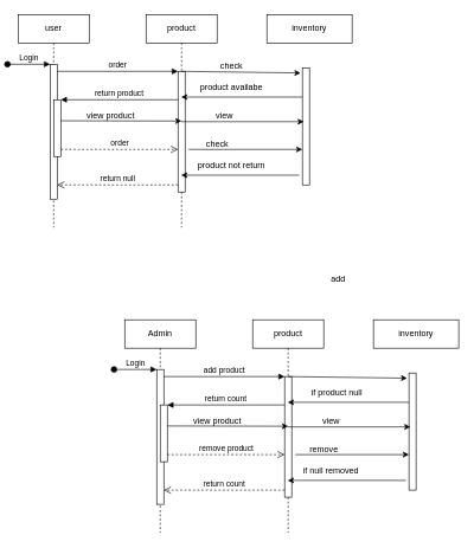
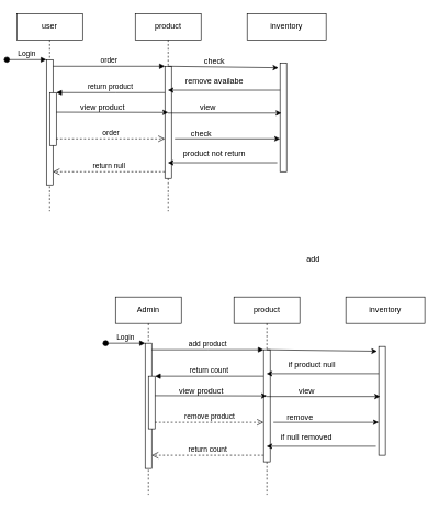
  <mxCell id="0" />
  <mxCell id="1" parent="0" />
  <mxCell id="2" value="user" style="shape=umlLifeline;perimeter=lifelinePerimeter;whiteSpace=wrap;html=1;container=0;dropTarget=0;collapsible=0;recursiveResize=0;outlineConnect=0;portConstraint=eastwest;newEdgeStyle={&quot;edgeStyle&quot;:&quot;elbowEdgeStyle&quot;,&quot;elbow&quot;:&quot;vertical&quot;,&quot;curved&quot;:0,&quot;rounded&quot;:0};" parent="1" vertex="1"><mxGeometry x="20" y="20" width="100" height="300" as="geometry" /></mxCell>
  <mxCell id="3" value="" style="html=1;points=[];perimeter=orthogonalPerimeter;outlineConnect=0;targetShapes=umlLifeline;portConstraint=eastwest;newEdgeStyle={&quot;edgeStyle&quot;:&quot;elbowEdgeStyle&quot;,&quot;elbow&quot;:&quot;vertical&quot;,&quot;curved&quot;:0,&quot;rounded&quot;:0};" parent="2" vertex="1"><mxGeometry x="45" y="70" width="10" height="190" as="geometry" /></mxCell>
  <mxCell id="4" value="Login" style="html=1;verticalAlign=bottom;startArrow=oval;endArrow=block;startSize=8;edgeStyle=elbowEdgeStyle;elbow=vertical;curved=0;rounded=0;" parent="2" target="3" edge="1"><mxGeometry relative="1" as="geometry"><mxPoint x="-15" y="70" as="sourcePoint" /></mxGeometry></mxCell>
  <mxCell id="5" value="" style="html=1;points=[];perimeter=orthogonalPerimeter;outlineConnect=0;targetShapes=umlLifeline;portConstraint=eastwest;newEdgeStyle={&quot;edgeStyle&quot;:&quot;elbowEdgeStyle&quot;,&quot;elbow&quot;:&quot;vertical&quot;,&quot;curved&quot;:0,&quot;rounded&quot;:0};" parent="2" vertex="1"><mxGeometry x="50" y="120" width="10" height="80" as="geometry" /></mxCell>
  <mxCell id="6" value="product" style="shape=umlLifeline;perimeter=lifelinePerimeter;whiteSpace=wrap;html=1;container=0;dropTarget=0;collapsible=0;recursiveResize=0;outlineConnect=0;portConstraint=eastwest;newEdgeStyle={&quot;edgeStyle&quot;:&quot;elbowEdgeStyle&quot;,&quot;elbow&quot;:&quot;vertical&quot;,&quot;curved&quot;:0,&quot;rounded&quot;:0};" parent="1" vertex="1"><mxGeometry x="200" y="20" width="100" height="300" as="geometry" /></mxCell>
  <mxCell id="7" value="" style="html=1;points=[];perimeter=orthogonalPerimeter;outlineConnect=0;targetShapes=umlLifeline;portConstraint=eastwest;newEdgeStyle={&quot;edgeStyle&quot;:&quot;elbowEdgeStyle&quot;,&quot;elbow&quot;:&quot;vertical&quot;,&quot;curved&quot;:0,&quot;rounded&quot;:0};" parent="6" vertex="1"><mxGeometry x="45" y="80" width="10" height="170" as="geometry" /></mxCell>
  <mxCell id="8" value="order" style="html=1;verticalAlign=bottom;endArrow=block;edgeStyle=elbowEdgeStyle;elbow=vertical;curved=0;rounded=0;" parent="1" source="3" target="7" edge="1"><mxGeometry relative="1" as="geometry"><mxPoint x="175" y="110" as="sourcePoint" /><Array as="points"><mxPoint x="160" y="100" /></Array></mxGeometry></mxCell>
  <mxCell id="9" value="return null" style="html=1;verticalAlign=bottom;endArrow=open;dashed=1;endSize=8;edgeStyle=elbowEdgeStyle;elbow=horizontal;curved=0;rounded=0;" parent="1" source="7" target="3" edge="1"><mxGeometry relative="1" as="geometry"><mxPoint x="175" y="185" as="targetPoint" /><Array as="points"><mxPoint x="170" y="260" /></Array></mxGeometry></mxCell>
  <mxCell id="10" value="return product" style="html=1;verticalAlign=bottom;endArrow=block;edgeStyle=elbowEdgeStyle;elbow=vertical;curved=0;rounded=0;" parent="1" source="7" target="5" edge="1"><mxGeometry relative="1" as="geometry"><mxPoint x="155" y="140" as="sourcePoint" /><Array as="points"><mxPoint x="170" y="140" /></Array></mxGeometry></mxCell>
  <mxCell id="11" value="order" style="html=1;verticalAlign=bottom;endArrow=open;dashed=1;endSize=8;edgeStyle=elbowEdgeStyle;elbow=vertical;curved=0;rounded=0;" parent="1" source="5" target="7" edge="1"><mxGeometry relative="1" as="geometry"><mxPoint x="155" y="215" as="targetPoint" /><Array as="points"><mxPoint x="160" y="210" /></Array></mxGeometry></mxCell>
  <mxCell id="12" value="inventory" style="rounded=0;whiteSpace=wrap;html=1;" vertex="1" parent="1"><mxGeometry x="370" y="20" width="120" height="40" as="geometry" /></mxCell>
  <mxCell id="13" value="" style="rounded=0;whiteSpace=wrap;html=1;" vertex="1" parent="1"><mxGeometry x="420" y="95" width="10" height="165" as="geometry" /></mxCell>
  <mxCell id="14" value="" style="endArrow=classic;html=1;rounded=0;entryX=-0.257;entryY=0.044;entryDx=0;entryDy=0;entryPerimeter=0;" edge="1" parent="1" target="13"><mxGeometry width="50" height="50" relative="1" as="geometry"><mxPoint x="249.786" y="100" as="sourcePoint" /><mxPoint x="410" y="100" as="targetPoint" /></mxGeometry></mxCell>
  <mxCell id="15" value="check" style="text;html=1;align=center;verticalAlign=middle;resizable=0;points=[];autosize=1;strokeColor=none;fillColor=none;" vertex="1" parent="1"><mxGeometry x="295" y="78" width="50" height="30" as="geometry" /></mxCell>
  <mxCell id="16" value="" style="endArrow=classic;html=1;rounded=0;exitX=0;exitY=0.25;exitDx=0;exitDy=0;" edge="1" parent="1" source="13" target="6"><mxGeometry width="50" height="50" relative="1" as="geometry"><mxPoint x="320" y="200" as="sourcePoint" /><mxPoint x="370" y="150" as="targetPoint" /></mxGeometry></mxCell>
- <mxCell id="17" value="product availabe" style="text;html=1;align=center;verticalAlign=middle;resizable=0;points=[];autosize=1;strokeColor=none;fillColor=none;" vertex="1" parent="1"><mxGeometry x="265" y="108" width="110" height="30" as="geometry" /></mxCell>
+ <mxCell id="17" value="remove availabe" style="text;html=1;align=center;verticalAlign=middle;resizable=0;points=[];autosize=1;strokeColor=none;fillColor=none;" vertex="1" parent="1"><mxGeometry x="265" y="108" width="110" height="30" as="geometry" /></mxCell>
  <mxCell id="18" value="" style="endArrow=classic;html=1;rounded=0;" edge="1" parent="1"><mxGeometry width="50" height="50" relative="1" as="geometry"><mxPoint x="260" y="210" as="sourcePoint" /><mxPoint x="420" y="210" as="targetPoint" /></mxGeometry></mxCell>
  <mxCell id="19" value="check" style="text;html=1;align=center;verticalAlign=middle;resizable=0;points=[];autosize=1;strokeColor=none;fillColor=none;" vertex="1" parent="1"><mxGeometry x="275" y="188" width="50" height="30" as="geometry" /></mxCell>
  <mxCell id="20" value="" style="endArrow=classic;html=1;rounded=0;exitX=-0.429;exitY=0.917;exitDx=0;exitDy=0;exitPerimeter=0;" edge="1" parent="1" source="13" target="6"><mxGeometry width="50" height="50" relative="1" as="geometry"><mxPoint x="320" y="200" as="sourcePoint" /><mxPoint x="370" y="150" as="targetPoint" /></mxGeometry></mxCell>
  <mxCell id="21" value="product not return" style="text;html=1;align=center;verticalAlign=middle;resizable=0;points=[];autosize=1;strokeColor=none;fillColor=none;" vertex="1" parent="1"><mxGeometry x="255" y="218" width="130" height="30" as="geometry" /></mxCell>
  <mxCell id="22" value="" style="endArrow=classic;html=1;rounded=0;" edge="1" parent="1"><mxGeometry width="50" height="50" relative="1" as="geometry"><mxPoint x="80" y="169.64" as="sourcePoint" /><mxPoint x="250" y="170" as="targetPoint" /></mxGeometry></mxCell>
  <mxCell id="23" value="" style="endArrow=classic;html=1;rounded=0;entryX=0.2;entryY=0.46;entryDx=0;entryDy=0;entryPerimeter=0;" edge="1" parent="1" source="6" target="13"><mxGeometry width="50" height="50" relative="1" as="geometry"><mxPoint x="320" y="220" as="sourcePoint" /><mxPoint x="370" y="170" as="targetPoint" /></mxGeometry></mxCell>
  <mxCell id="24" value="view product" style="text;html=1;align=center;verticalAlign=middle;resizable=0;points=[];autosize=1;strokeColor=none;fillColor=none;" vertex="1" parent="1"><mxGeometry x="105" y="148" width="90" height="30" as="geometry" /></mxCell>
  <mxCell id="25" value="view" style="text;html=1;align=center;verticalAlign=middle;resizable=0;points=[];autosize=1;strokeColor=none;fillColor=none;" vertex="1" parent="1"><mxGeometry x="285" y="148" width="50" height="30" as="geometry" /></mxCell>
  <mxCell id="26" value="Admin" style="shape=umlLifeline;perimeter=lifelinePerimeter;whiteSpace=wrap;html=1;container=0;dropTarget=0;collapsible=0;recursiveResize=0;outlineConnect=0;portConstraint=eastwest;newEdgeStyle={&quot;edgeStyle&quot;:&quot;elbowEdgeStyle&quot;,&quot;elbow&quot;:&quot;vertical&quot;,&quot;curved&quot;:0,&quot;rounded&quot;:0};" vertex="1" parent="1"><mxGeometry x="170" y="450" width="100" height="300" as="geometry" /></mxCell>
  <mxCell id="27" value="" style="html=1;points=[];perimeter=orthogonalPerimeter;outlineConnect=0;targetShapes=umlLifeline;portConstraint=eastwest;newEdgeStyle={&quot;edgeStyle&quot;:&quot;elbowEdgeStyle&quot;,&quot;elbow&quot;:&quot;vertical&quot;,&quot;curved&quot;:0,&quot;rounded&quot;:0};" vertex="1" parent="26"><mxGeometry x="45" y="70" width="10" height="190" as="geometry" /></mxCell>
  <mxCell id="28" value="Login" style="html=1;verticalAlign=bottom;startArrow=oval;endArrow=block;startSize=8;edgeStyle=elbowEdgeStyle;elbow=vertical;curved=0;rounded=0;" edge="1" parent="26" target="27"><mxGeometry relative="1" as="geometry"><mxPoint x="-15" y="70" as="sourcePoint" /></mxGeometry></mxCell>
  <mxCell id="29" value="" style="html=1;points=[];perimeter=orthogonalPerimeter;outlineConnect=0;targetShapes=umlLifeline;portConstraint=eastwest;newEdgeStyle={&quot;edgeStyle&quot;:&quot;elbowEdgeStyle&quot;,&quot;elbow&quot;:&quot;vertical&quot;,&quot;curved&quot;:0,&quot;rounded&quot;:0};" vertex="1" parent="26"><mxGeometry x="50" y="120" width="10" height="80" as="geometry" /></mxCell>
  <mxCell id="30" value="product" style="shape=umlLifeline;perimeter=lifelinePerimeter;whiteSpace=wrap;html=1;container=0;dropTarget=0;collapsible=0;recursiveResize=0;outlineConnect=0;portConstraint=eastwest;newEdgeStyle={&quot;edgeStyle&quot;:&quot;elbowEdgeStyle&quot;,&quot;elbow&quot;:&quot;vertical&quot;,&quot;curved&quot;:0,&quot;rounded&quot;:0};" vertex="1" parent="1"><mxGeometry x="350" y="450" width="100" height="300" as="geometry" /></mxCell>
  <mxCell id="31" value="" style="html=1;points=[];perimeter=orthogonalPerimeter;outlineConnect=0;targetShapes=umlLifeline;portConstraint=eastwest;newEdgeStyle={&quot;edgeStyle&quot;:&quot;elbowEdgeStyle&quot;,&quot;elbow&quot;:&quot;vertical&quot;,&quot;curved&quot;:0,&quot;rounded&quot;:0};" vertex="1" parent="30"><mxGeometry x="45" y="80" width="10" height="170" as="geometry" /></mxCell>
  <mxCell id="32" value="add product" style="html=1;verticalAlign=bottom;endArrow=block;edgeStyle=elbowEdgeStyle;elbow=vertical;curved=0;rounded=0;" edge="1" parent="1" source="27" target="31"><mxGeometry relative="1" as="geometry"><mxPoint x="325" y="540" as="sourcePoint" /><Array as="points"><mxPoint x="310" y="530" /></Array></mxGeometry></mxCell>
  <mxCell id="33" value="return count" style="html=1;verticalAlign=bottom;endArrow=open;dashed=1;endSize=8;edgeStyle=elbowEdgeStyle;elbow=horizontal;curved=0;rounded=0;" edge="1" parent="1" source="31" target="27"><mxGeometry relative="1" as="geometry"><mxPoint x="325" y="615" as="targetPoint" /><Array as="points"><mxPoint x="320" y="690" /></Array></mxGeometry></mxCell>
  <mxCell id="34" value="return count" style="html=1;verticalAlign=bottom;endArrow=block;edgeStyle=elbowEdgeStyle;elbow=vertical;curved=0;rounded=0;" edge="1" parent="1" source="31" target="29"><mxGeometry relative="1" as="geometry"><mxPoint x="305" y="570" as="sourcePoint" /><Array as="points"><mxPoint x="320" y="570" /></Array></mxGeometry></mxCell>
  <mxCell id="35" value="remove product" style="html=1;verticalAlign=bottom;endArrow=open;dashed=1;endSize=8;edgeStyle=elbowEdgeStyle;elbow=vertical;curved=0;rounded=0;" edge="1" parent="1" source="29" target="31"><mxGeometry relative="1" as="geometry"><mxPoint x="305" y="645" as="targetPoint" /><Array as="points"><mxPoint x="310" y="640" /></Array></mxGeometry></mxCell>
  <mxCell id="36" value="inventory" style="rounded=0;whiteSpace=wrap;html=1;" vertex="1" parent="1"><mxGeometry x="520" y="450" width="120" height="40" as="geometry" /></mxCell>
  <mxCell id="37" value="" style="rounded=0;whiteSpace=wrap;html=1;" vertex="1" parent="1"><mxGeometry x="570" y="525" width="10" height="165" as="geometry" /></mxCell>
  <mxCell id="38" value="" style="endArrow=classic;html=1;rounded=0;entryX=-0.257;entryY=0.044;entryDx=0;entryDy=0;entryPerimeter=0;" edge="1" parent="1" target="37"><mxGeometry width="50" height="50" relative="1" as="geometry"><mxPoint x="399.786" y="530" as="sourcePoint" /><mxPoint x="560" y="530" as="targetPoint" /></mxGeometry></mxCell>
  <mxCell id="39" value="add" style="text;html=1;align=center;verticalAlign=middle;resizable=0;points=[];autosize=1;strokeColor=none;fillColor=none;" vertex="1" parent="1"><mxGeometry x="450" y="378" width="40" height="30" as="geometry" /></mxCell>
  <mxCell id="40" value="" style="endArrow=classic;html=1;rounded=0;exitX=0;exitY=0.25;exitDx=0;exitDy=0;" edge="1" parent="1" source="37" target="30"><mxGeometry width="50" height="50" relative="1" as="geometry"><mxPoint x="470" y="630" as="sourcePoint" /><mxPoint x="520" y="580" as="targetPoint" /></mxGeometry></mxCell>
  <mxCell id="41" value="if product null&amp;nbsp;" style="text;html=1;align=center;verticalAlign=middle;resizable=0;points=[];autosize=1;strokeColor=none;fillColor=none;" vertex="1" parent="1"><mxGeometry x="415" y="538" width="110" height="30" as="geometry" /></mxCell>
  <mxCell id="42" value="" style="endArrow=classic;html=1;rounded=0;" edge="1" parent="1"><mxGeometry width="50" height="50" relative="1" as="geometry"><mxPoint x="410" y="640" as="sourcePoint" /><mxPoint x="570" y="640" as="targetPoint" /></mxGeometry></mxCell>
  <mxCell id="43" value="remove" style="text;html=1;align=center;verticalAlign=middle;resizable=0;points=[];autosize=1;strokeColor=none;fillColor=none;" vertex="1" parent="1"><mxGeometry x="420" y="618" width="60" height="30" as="geometry" /></mxCell>
  <mxCell id="44" value="" style="endArrow=classic;html=1;rounded=0;exitX=-0.429;exitY=0.917;exitDx=0;exitDy=0;exitPerimeter=0;" edge="1" parent="1" source="37" target="30"><mxGeometry width="50" height="50" relative="1" as="geometry"><mxPoint x="470" y="630" as="sourcePoint" /><mxPoint x="520" y="580" as="targetPoint" /></mxGeometry></mxCell>
  <mxCell id="45" value="" style="endArrow=classic;html=1;rounded=0;" edge="1" parent="1"><mxGeometry width="50" height="50" relative="1" as="geometry"><mxPoint x="230" y="599.64" as="sourcePoint" /><mxPoint x="400" y="600" as="targetPoint" /></mxGeometry></mxCell>
  <mxCell id="46" value="" style="endArrow=classic;html=1;rounded=0;entryX=0.2;entryY=0.46;entryDx=0;entryDy=0;entryPerimeter=0;" edge="1" parent="1" source="30" target="37"><mxGeometry width="50" height="50" relative="1" as="geometry"><mxPoint x="470" y="650" as="sourcePoint" /><mxPoint x="520" y="600" as="targetPoint" /></mxGeometry></mxCell>
  <mxCell id="47" value="view product" style="text;html=1;align=center;verticalAlign=middle;resizable=0;points=[];autosize=1;strokeColor=none;fillColor=none;" vertex="1" parent="1"><mxGeometry x="255" y="578" width="90" height="30" as="geometry" /></mxCell>
  <mxCell id="48" value="view" style="text;html=1;align=center;verticalAlign=middle;resizable=0;points=[];autosize=1;strokeColor=none;fillColor=none;" vertex="1" parent="1"><mxGeometry x="435" y="578" width="50" height="30" as="geometry" /></mxCell>
  <mxCell id="49" value="if null removed" style="text;html=1;align=center;verticalAlign=middle;resizable=0;points=[];autosize=1;strokeColor=none;fillColor=none;" vertex="1" parent="1"><mxGeometry x="400" y="648" width="120" height="30" as="geometry" /></mxCell>
